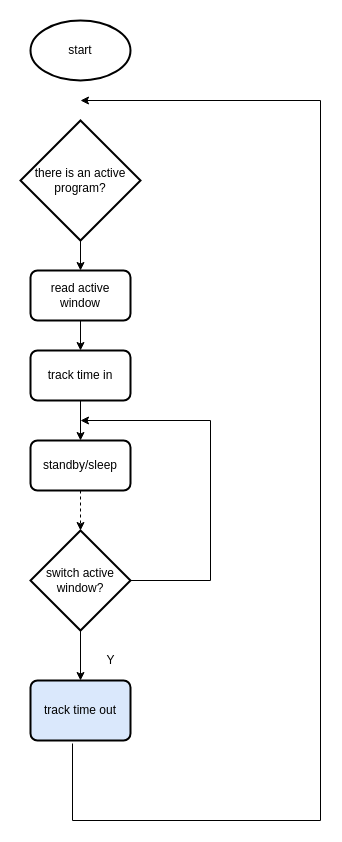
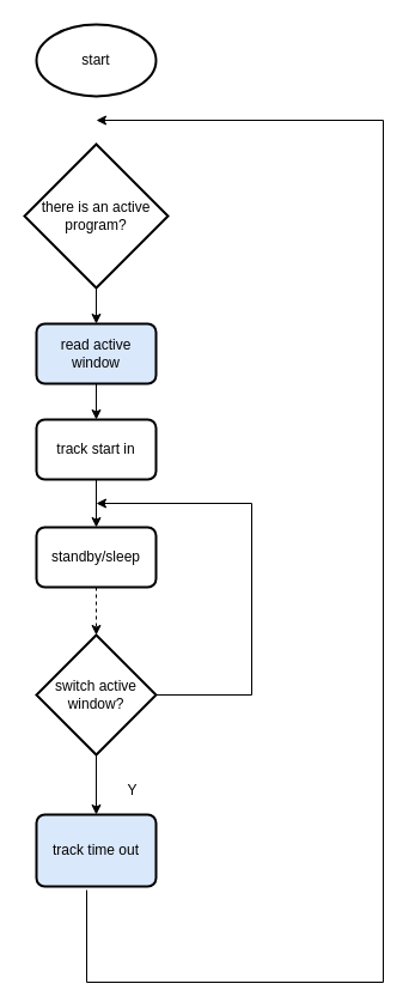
  <mxCell id="0" />
  <mxCell id="1" parent="0" />
  <mxCell id="2" value="start" style="strokeWidth=2;html=1;shape=mxgraph.flowchart.start_1;whiteSpace=wrap;" vertex="1" parent="1"><mxGeometry x="30" y="20" width="100" height="60" as="geometry" /></mxCell>
  <mxCell id="3" style="edgeStyle=orthogonalEdgeStyle;rounded=0;orthogonalLoop=1;jettySize=auto;html=1;" edge="1" parent="1" source="4" target="13"><mxGeometry relative="1" as="geometry" /></mxCell>
- <mxCell id="4" value="read active window" style="rounded=1;whiteSpace=wrap;html=1;absoluteArcSize=1;arcSize=14;strokeWidth=2;" vertex="1" parent="1"><mxGeometry x="30" y="270" width="100" height="50" as="geometry" /></mxCell>
+ <mxCell id="4" value="read active window" style="rounded=1;whiteSpace=wrap;html=1;absoluteArcSize=1;arcSize=14;strokeWidth=2;fillColor=#dae8fc;" vertex="1" parent="1"><mxGeometry x="30" y="270" width="100" height="50" as="geometry" /></mxCell>
  <mxCell id="5" style="edgeStyle=orthogonalEdgeStyle;rounded=0;orthogonalLoop=1;jettySize=auto;html=1;entryX=0.5;entryY=0;entryDx=0;entryDy=0;entryPerimeter=0;dashed=1;" edge="1" parent="1" source="6" target="9"><mxGeometry relative="1" as="geometry" /></mxCell>
  <mxCell id="6" value="standby/sleep" style="rounded=1;whiteSpace=wrap;html=1;absoluteArcSize=1;arcSize=14;strokeWidth=2;" vertex="1" parent="1"><mxGeometry x="30" y="440" width="100" height="50" as="geometry" /></mxCell>
  <mxCell id="7" style="edgeStyle=orthogonalEdgeStyle;rounded=0;orthogonalLoop=1;jettySize=auto;html=1;entryX=0.5;entryY=0;entryDx=0;entryDy=0;" edge="1" parent="1" source="9" target="11"><mxGeometry relative="1" as="geometry" /></mxCell>
  <mxCell id="8" style="edgeStyle=orthogonalEdgeStyle;rounded=0;orthogonalLoop=1;jettySize=auto;html=1;" edge="1" parent="1" source="9"><mxGeometry relative="1" as="geometry"><mxPoint x="80" y="420" as="targetPoint" /><Array as="points"><mxPoint x="210" y="580" /><mxPoint x="210" y="420" /></Array></mxGeometry></mxCell>
  <mxCell id="9" value="switch active window?" style="strokeWidth=2;html=1;shape=mxgraph.flowchart.decision;whiteSpace=wrap;" vertex="1" parent="1"><mxGeometry x="30" y="530" width="100" height="100" as="geometry" /></mxCell>
  <mxCell id="10" style="edgeStyle=orthogonalEdgeStyle;rounded=0;orthogonalLoop=1;jettySize=auto;html=1;exitX=0.42;exitY=1.05;exitDx=0;exitDy=0;exitPerimeter=0;" edge="1" parent="1" source="11"><mxGeometry relative="1" as="geometry"><mxPoint x="80" y="100" as="targetPoint" /><Array as="points"><mxPoint x="72" y="820" /><mxPoint x="320" y="820" /><mxPoint x="320" y="100" /></Array></mxGeometry></mxCell>
  <mxCell id="11" value="track time out" style="rounded=1;whiteSpace=wrap;html=1;absoluteArcSize=1;arcSize=14;strokeWidth=2;fillColor=#dae8fc;" vertex="1" parent="1"><mxGeometry x="30" y="680" width="100" height="60" as="geometry" /></mxCell>
  <mxCell id="12" style="edgeStyle=orthogonalEdgeStyle;rounded=0;orthogonalLoop=1;jettySize=auto;html=1;entryX=0.5;entryY=0;entryDx=0;entryDy=0;" edge="1" parent="1" source="13" target="6"><mxGeometry relative="1" as="geometry" /></mxCell>
- <mxCell id="13" value="track time in" style="rounded=1;whiteSpace=wrap;html=1;absoluteArcSize=1;arcSize=14;strokeWidth=2;" vertex="1" parent="1"><mxGeometry x="30" y="350" width="100" height="50" as="geometry" /></mxCell>
+ <mxCell id="13" value="track start in" style="rounded=1;whiteSpace=wrap;html=1;absoluteArcSize=1;arcSize=14;strokeWidth=2;" vertex="1" parent="1"><mxGeometry x="30" y="350" width="100" height="50" as="geometry" /></mxCell>
  <mxCell id="14" value="Y" style="text;html=1;align=center;verticalAlign=middle;resizable=0;points=[];autosize=1;strokeColor=none;fillColor=none;" vertex="1" parent="1"><mxGeometry x="100" y="650" width="20" height="20" as="geometry" /></mxCell>
  <mxCell id="15" style="edgeStyle=orthogonalEdgeStyle;rounded=0;orthogonalLoop=1;jettySize=auto;html=1;entryX=0.5;entryY=0;entryDx=0;entryDy=0;" edge="1" parent="1" source="16" target="4"><mxGeometry relative="1" as="geometry" /></mxCell>
  <mxCell id="16" value="there is an active program?" style="strokeWidth=2;html=1;shape=mxgraph.flowchart.decision;whiteSpace=wrap;" vertex="1" parent="1"><mxGeometry x="20" y="120" width="120" height="120" as="geometry" /></mxCell>
